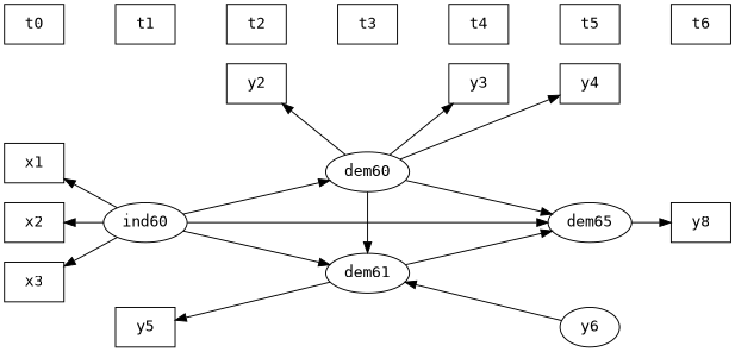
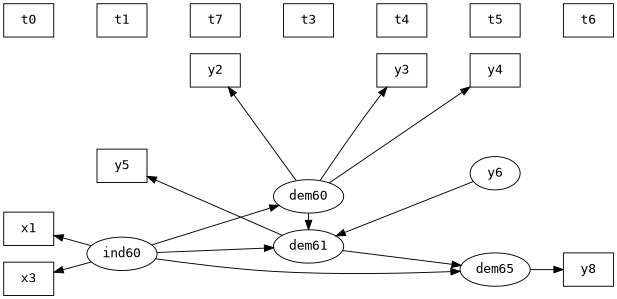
  digraph {
    fontname="DejaVu Sans Mono"
    rankdir=LR
    node [fontname="DejaVu Sans Mono" shape=box]
    edge [fontname="DejaVu Sans Mono"]
    y2
    y3
    y4
    y5
    y6 [shape=ellipse]
    t0
    x1
-   x2
    x3
    t1
    ind60 [shape=oval]
-   t2
+   t2 [label=t7]
    t3
    dem60 [shape=oval]
    dem61 [shape=oval]
    t4
    t5
    dem65 [shape=oval]
    t6
    y8
    subgraph sub_1 {
      y2
      y3
      y4
    }
    subgraph sub_2 {
      y5
      y6
    }
    subgraph sub_3 {
      rank=same
      t0
      x1
-     x2
      x3
    }
    subgraph sub_4 {
      rank=same
      y5
      t1
      ind60
    }
    subgraph sub_5 {
      rank=same
      y2
      t2
    }
    subgraph sub_6 {
      rank=same
      t3
      dem60
      dem61
    }
    subgraph sub_7 {
      rank=same
      y3
      t4
    }
    subgraph sub_8 {
      rank=same
      y4
      y6
      t5
      dem65
    }
    subgraph sub_9 {
      rank=same
      t6
      y8
    }
    subgraph cluster_10 {
      style=invis
    }
    y2 -> y3 [style=invis]
    y2 -> dem60 [constraint=false dir=back]
    y3 -> y4 [style=invis]
    y3 -> dem60 [constraint=false dir=back]
    y4 -> dem60 [constraint=false dir=back]
    y5 -> y6 [style=invis]
    y5 -> dem61 [dir=back]
    t0 -> t1 [style=invis]
    x1 -> ind60 [dir=back]
-   x2 -> ind60 [dir=back]
    x3 -> ind60 [dir=back]
    t1 -> t2 [style=invis]
    ind60 -> dem60
    ind60 -> dem61
    ind60 -> dem65
    t2 -> t3 [style=invis]
    t3 -> t4 [style=invis]
    dem60 -> dem61
-   dem60 -> dem65
    dem61 -> y6 [dir=back]
    dem61 -> dem65
    t4 -> t5 [style=invis]
    t5 -> t6 [style=invis]
    dem65 -> y8
  }
